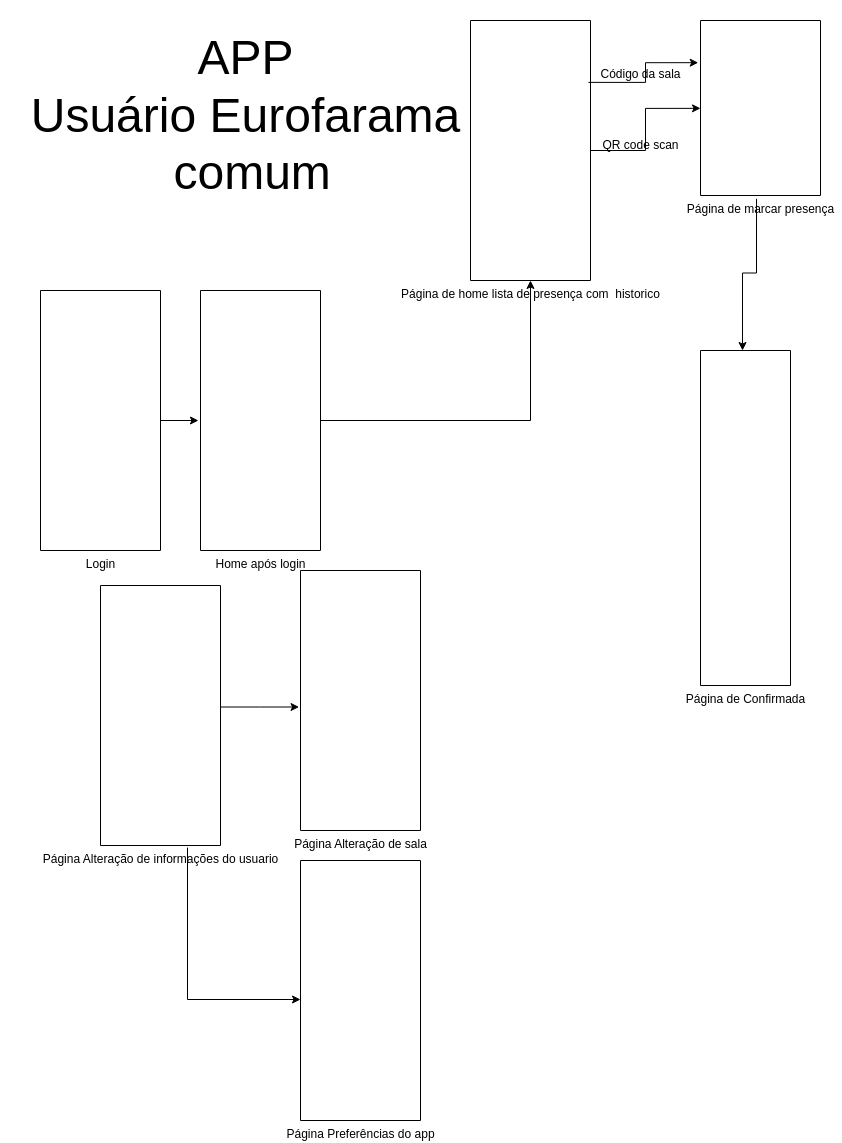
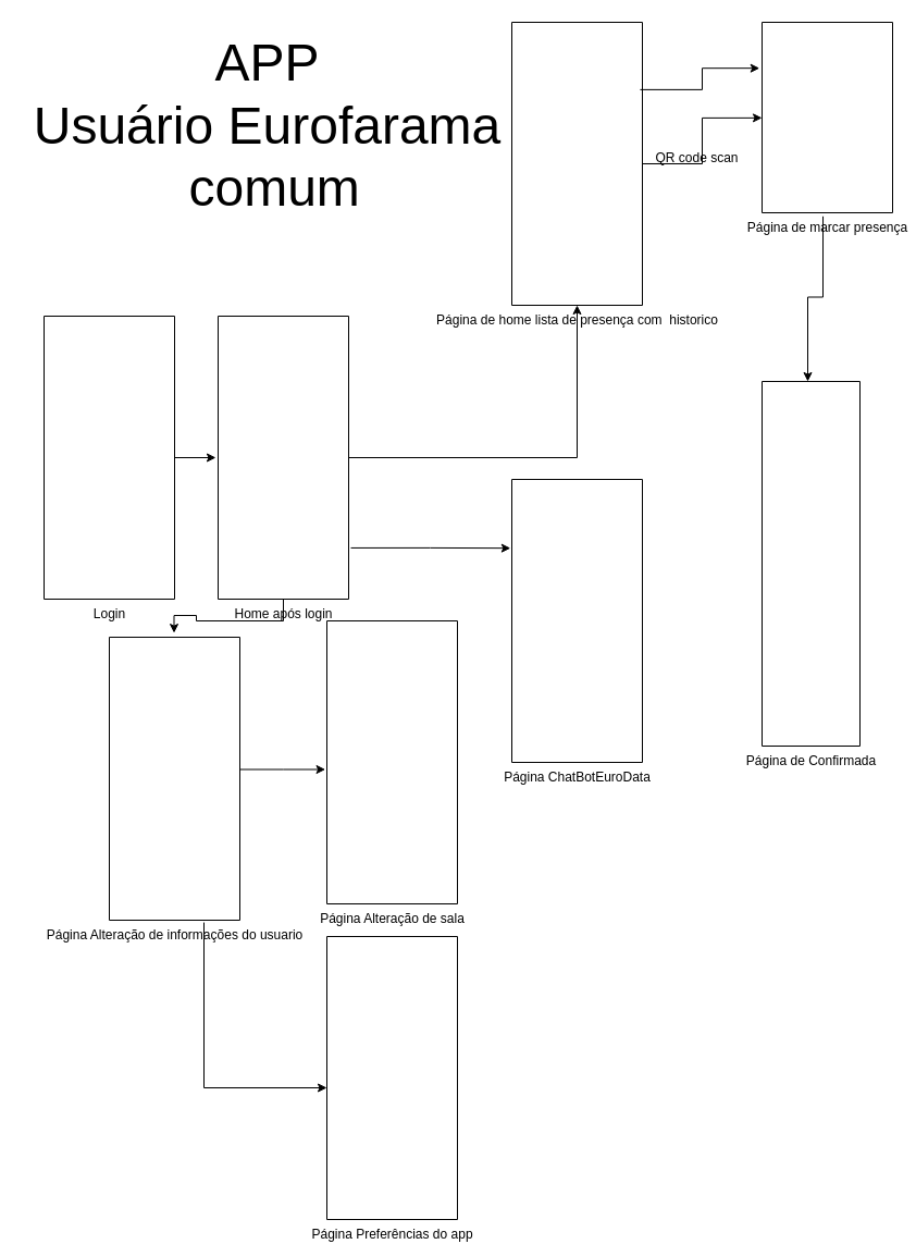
  <mxCell id="0" />
  <mxCell id="1" parent="0" />
  <mxCell id="2" value="Login" style="verticalLabelPosition=bottom;verticalAlign=top;html=1;shape=mxgraph.basic.rect;fillColor2=none;strokeWidth=1;size=20;indent=5;" parent="1" vertex="1"><mxGeometry x="40" y="290" width="120" height="260" as="geometry" /></mxCell>
  <mxCell id="3" style="edgeStyle=orthogonalEdgeStyle;rounded=0;orthogonalLoop=1;jettySize=auto;html=1;" parent="1" source="4" target="5" edge="1"><mxGeometry relative="1" as="geometry" /></mxCell>
  <mxCell id="4" value="Home após login" style="verticalLabelPosition=bottom;verticalAlign=top;html=1;shape=mxgraph.basic.rect;fillColor2=none;strokeWidth=1;size=20;indent=5;" parent="1" vertex="1"><mxGeometry x="200" y="290" width="120" height="260" as="geometry" /></mxCell>
  <mxCell id="5" value="Página de home lista de presença com&amp;nbsp; historico" style="verticalLabelPosition=bottom;verticalAlign=top;html=1;shape=mxgraph.basic.rect;fillColor2=none;strokeWidth=1;size=20;indent=5;" parent="1" vertex="1"><mxGeometry x="470" y="20" width="120" height="260" as="geometry" /></mxCell>
  <mxCell id="6" style="edgeStyle=orthogonalEdgeStyle;rounded=0;orthogonalLoop=1;jettySize=auto;html=1;entryX=-0.017;entryY=0.5;entryDx=0;entryDy=0;entryPerimeter=0;" parent="1" source="2" target="4" edge="1"><mxGeometry relative="1" as="geometry" /></mxCell>
+ <mxCell id="7" value="Página ChatBotEuroData" style="verticalLabelPosition=bottom;verticalAlign=top;html=1;shape=mxgraph.basic.rect;fillColor2=none;strokeWidth=1;size=20;indent=5;" parent="1" vertex="1"><mxGeometry x="470" y="440" width="120" height="260" as="geometry" /></mxCell>
  <mxCell id="8" value="Página de marcar presença" style="verticalLabelPosition=bottom;verticalAlign=top;html=1;shape=mxgraph.basic.rect;fillColor2=none;strokeWidth=1;size=20;indent=5;" parent="1" vertex="1"><mxGeometry x="700" y="20" width="120" height="175" as="geometry" /></mxCell>
  <mxCell id="9" style="edgeStyle=orthogonalEdgeStyle;rounded=0;orthogonalLoop=1;jettySize=auto;html=1;exitX=0.983;exitY=0.238;exitDx=0;exitDy=0;exitPerimeter=0;entryX=-0.019;entryY=0.241;entryDx=0;entryDy=0;entryPerimeter=0;" parent="1" source="5" target="8" edge="1"><mxGeometry relative="1" as="geometry"><mxPoint x="780" y="82" as="targetPoint" /></mxGeometry></mxCell>
  <mxCell id="10" style="edgeStyle=orthogonalEdgeStyle;rounded=0;orthogonalLoop=1;jettySize=auto;html=1;entryX=0;entryY=0.502;entryDx=0;entryDy=0;entryPerimeter=0;" parent="1" source="5" target="8" edge="1"><mxGeometry relative="1" as="geometry" /></mxCell>
  <mxCell id="11" value="QR code scan" style="text;html=1;align=center;verticalAlign=middle;resizable=0;points=[];autosize=1;strokeColor=none;fillColor=none;" parent="1" vertex="1"><mxGeometry x="590" y="130" width="100" height="30" as="geometry" /></mxCell>
- <mxCell id="12" value="Código da sala" style="text;html=1;align=center;verticalAlign=middle;resizable=0;points=[];autosize=1;strokeColor=none;fillColor=none;" parent="1" vertex="1"><mxGeometry x="590" y="59" width="100" height="30" as="geometry" /></mxCell>
+ <mxCell id="13" style="edgeStyle=orthogonalEdgeStyle;rounded=0;orthogonalLoop=1;jettySize=auto;html=1;entryX=-0.01;entryY=0.243;entryDx=0;entryDy=0;entryPerimeter=0;exitX=1.017;exitY=0.819;exitDx=0;exitDy=0;exitPerimeter=0;" parent="1" source="4" target="7" edge="1"><mxGeometry relative="1" as="geometry"><mxPoint x="366.04" y="490" as="sourcePoint" /><mxPoint x="490" y="707.94" as="targetPoint" /></mxGeometry></mxCell>
  <mxCell id="14" value="Página Alteração de informações do usuario" style="verticalLabelPosition=bottom;verticalAlign=top;html=1;shape=mxgraph.basic.rect;fillColor2=none;strokeWidth=1;size=20;indent=5;" parent="1" vertex="1"><mxGeometry x="100" y="585" width="120" height="260" as="geometry" /></mxCell>
+ <mxCell id="15" style="edgeStyle=orthogonalEdgeStyle;rounded=0;orthogonalLoop=1;jettySize=auto;html=1;entryX=0.496;entryY=-0.015;entryDx=0;entryDy=0;entryPerimeter=0;" parent="1" source="4" target="14" edge="1"><mxGeometry relative="1" as="geometry" /></mxCell>
  <mxCell id="16" style="edgeStyle=orthogonalEdgeStyle;rounded=0;orthogonalLoop=1;jettySize=auto;html=1;entryX=0.467;entryY=0;entryDx=0;entryDy=0;entryPerimeter=0;exitX=0.467;exitY=1.019;exitDx=0;exitDy=0;exitPerimeter=0;" parent="1" source="8" target="17" edge="1"><mxGeometry relative="1" as="geometry"><mxPoint x="1018.92" y="200.64" as="targetPoint" /></mxGeometry></mxCell>
  <mxCell id="17" value="Página de Confirmada" style="verticalLabelPosition=bottom;verticalAlign=top;html=1;shape=mxgraph.basic.rect;fillColor2=none;strokeWidth=1;size=20;indent=5;" parent="1" vertex="1"><mxGeometry x="700" y="350" width="90" height="335" as="geometry" /></mxCell>
  <mxCell id="18" value="Página Alteração de sala" style="verticalLabelPosition=bottom;verticalAlign=top;html=1;shape=mxgraph.basic.rect;fillColor2=none;strokeWidth=1;size=20;indent=5;" parent="1" vertex="1"><mxGeometry x="300" y="570" width="120" height="260" as="geometry" /></mxCell>
  <mxCell id="19" style="edgeStyle=orthogonalEdgeStyle;rounded=0;orthogonalLoop=1;jettySize=auto;html=1;entryX=-0.012;entryY=0.525;entryDx=0;entryDy=0;entryPerimeter=0;" parent="1" source="14" target="18" edge="1"><mxGeometry relative="1" as="geometry"><Array as="points"><mxPoint x="260" y="707" /></Array></mxGeometry></mxCell>
  <mxCell id="20" value="Página Preferências do app" style="verticalLabelPosition=bottom;verticalAlign=top;html=1;shape=mxgraph.basic.rect;fillColor2=none;strokeWidth=1;size=20;indent=5;" parent="1" vertex="1"><mxGeometry x="300" y="860" width="120" height="260" as="geometry" /></mxCell>
  <mxCell id="21" style="edgeStyle=orthogonalEdgeStyle;rounded=0;orthogonalLoop=1;jettySize=auto;html=1;exitX=0.725;exitY=1.008;exitDx=0;exitDy=0;exitPerimeter=0;" parent="1" source="14" target="20" edge="1"><mxGeometry relative="1" as="geometry"><Array as="points"><mxPoint x="187" y="999" /></Array></mxGeometry></mxCell>
  <mxCell id="22" value="&lt;font style=&quot;font-size: 48px;&quot;&gt;APP&lt;br&gt;Usuário Eurofarama&lt;/font&gt;&lt;div&gt;&lt;font style=&quot;font-size: 48px;&quot;&gt;&amp;nbsp;comum&lt;/font&gt;&lt;/div&gt;" style="text;html=1;align=center;verticalAlign=middle;resizable=0;points=[];autosize=1;strokeColor=none;fillColor=none;" parent="1" vertex="1"><mxGeometry y="20" width="450" height="190" as="geometry" x="20" /></mxCell>
